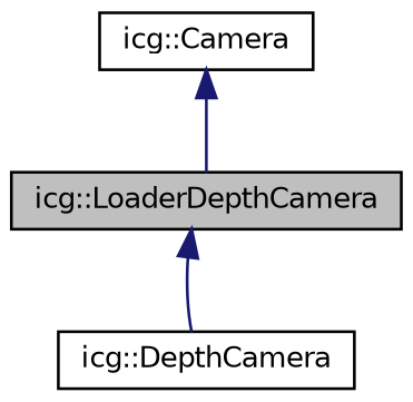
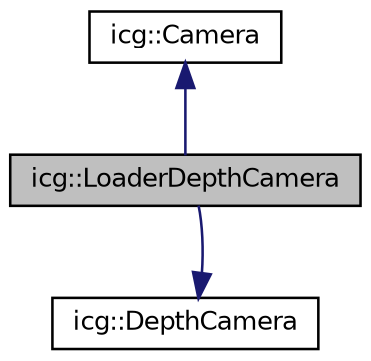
  digraph {
    node [color=black fillcolor=white fontname=Helvetica fontsize=10 shape=record style=filled]
    edge [color=midnightblue dir=back fontname=Helvetica fontsize=10 labelfontname=Helvetica labelfontsize=10 style=solid]
    n1 [fillcolor=grey75 fontcolor=black height=0.2 label="icg::LoaderDepthCamera" width=0.4]
    n2 [height=0.2 label="icg::DepthCamera" width=0.4]
    n3 [height=0.2 label="icg::Camera" width=0.4]
-   n1 -> n2
+   n2 -> n1
    n3 -> n1
  }
